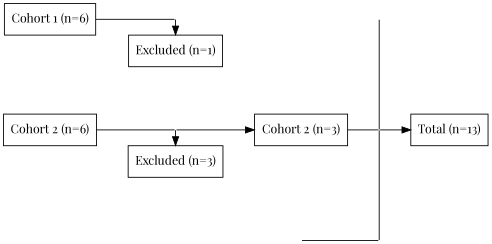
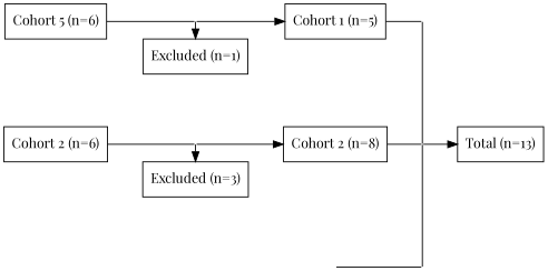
  digraph {
    fontname="Playfair Display"
    rankdir=LR
    node [fontname="Playfair Display" shape=rectangle]
    edge [arrowhead=none fontname="Playfair Display"]
-   n1 [label="Cohort 1 (n=6)"]
+   n1 [label="Cohort 5 (n=6)"]
    n2 [label="Cohort 2 (n=6)"]
    n3 [label="Excluded (n=1)\l"]
    P1 [shape=point style=invis width=0]
-   n6 [label="Cohort 2 (n=3)"]
+   n5 [label="Cohort 1 (n=5)"]
+   n6 [label="Cohort 2 (n=8)"]
    node9 [shape=point style=invis width=0]
    n8 [label="Excluded (n=3)\l"]
    node6 [shape=point style=invis width=0]
    P2 [shape=point style=invis width=0]
    P3 [shape=point style=invis width=0]
    P4 [shape=point style=invis width=0]
    P5 [shape=point style=invis width=0]
    n14 [label="Total (n=13)"]
    subgraph sub_1 {
      rank=same
      n1
      n2
    }
    subgraph sub_2 {
      rank=same
      n3
      P1
    }
    subgraph sub_3 {
      rank=same
+     n5
      n6
      node9
    }
    subgraph sub_4 {
      rank=same
      n3
      n8
      node6
    }
    subgraph sub_5 {
      rank=same
      n8
      P2
    }
    subgraph sub_6 {
      rank=same
      n3
      n8
    }
    subgraph sub_7 {
      rank=same
      P3
      P4
      P5
    }
    n1 -> P1
    n2 -> P2
    P1 -> n3 [arrowhead=""]
+   P1 -> n5 [arrowhead=""]
+   n5 -> P3
    n6 -> P4
    node9 -> P5
    P2 -> n6 [arrowhead=""]
    P2 -> n8 [arrowhead=""]
    P3 -> P4 [minlen=7.0]
    P4 -> P5 [minlen=7.0]
    P4 -> n14 [arrowhead=""]
  }
